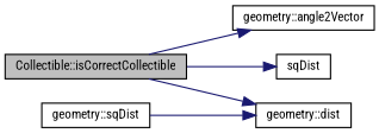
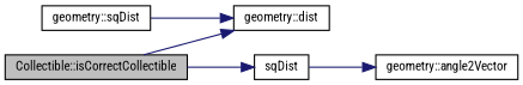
  digraph {
    fontname="Roboto Condensed"
    rankdir=LR
    node [color=black fillcolor=white fontname="Roboto Condensed" fontsize=10 shape=record style=filled]
    edge [color=midnightblue fontname="Roboto Condensed" fontsize=10 labelfontname=Helvetica labelfontsize=10 style=solid]
    n1 [fillcolor=grey75 fontcolor=black height=0.2 label="Collectible::isCorrectCollectible" width=0.4]
    n2 [height=0.2 label="geometry::angle2Vector" width=0.4]
    n3 [height=0.2 label="geometry::dist" width=0.4]
    n4 [height=0.2 label=sqDist width=0.4]
    n5 [height=0.2 label="geometry::sqDist" width=0.4]
-   n1 -> n2
+   n4 -> n2
    n1 -> n3
    n1 -> n4
    n5 -> n3
  }
